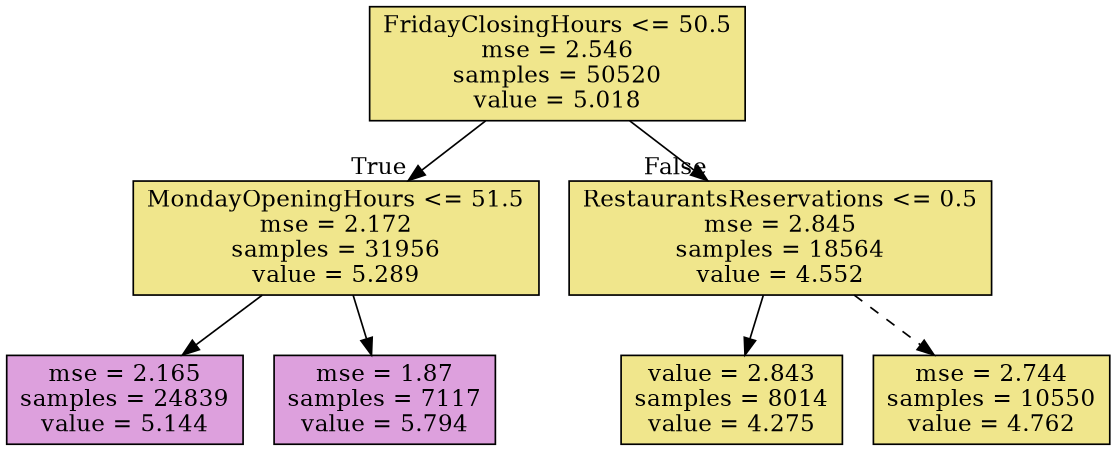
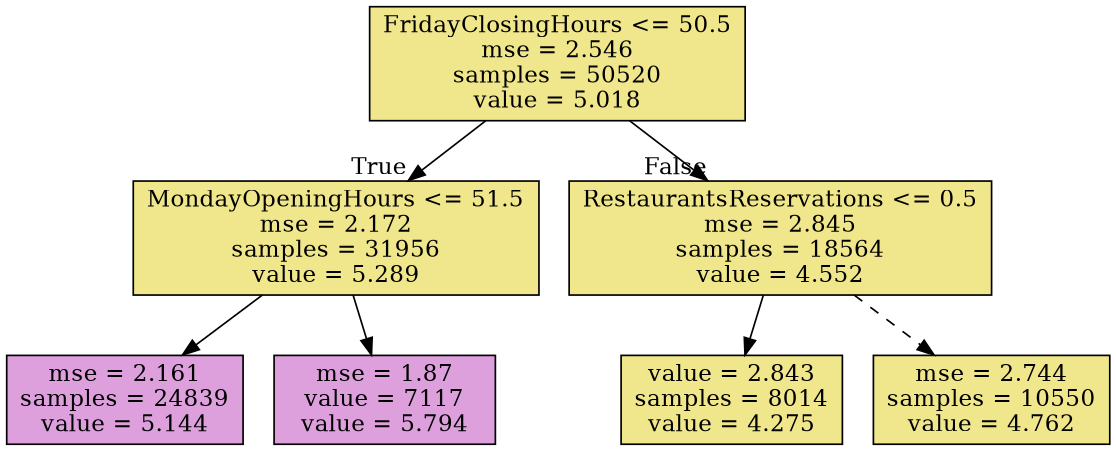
  digraph {
    node [fillcolor=khaki shape=box style=filled]
    edge [style=solid]
    n1 [label="FridayClosingHours <= 50.5\nmse = 2.546\nsamples = 50520\nvalue = 5.018"]
    n2 [label="MondayOpeningHours <= 51.5\nmse = 2.172\nsamples = 31956\nvalue = 5.289"]
    n3 [label="RestaurantsReservations <= 0.5\nmse = 2.845\nsamples = 18564\nvalue = 4.552"]
-   n4 [fillcolor=plum label="mse = 2.165\nsamples = 24839\nvalue = 5.144"]
-   n5 [fillcolor=plum label="mse = 1.87\nsamples = 7117\nvalue = 5.794"]
+   n4 [fillcolor=plum label="mse = 2.161\nsamples = 24839\nvalue = 5.144"]
+   n5 [fillcolor=plum label="mse = 1.87\nvalue = 7117\nvalue = 5.794"]
    n6 [label="value = 2.843\nsamples = 8014\nvalue = 4.275"]
    n7 [label="mse = 2.744\nsamples = 10550\nvalue = 4.762"]
    n1 -> n2 [headlabel=True labelangle=45 labeldistance=2.5]
    n1 -> n3 [headlabel=False labelangle=-45 labeldistance=2.5]
    n2 -> n4
    n2 -> n5
    n3 -> n6
    n3 -> n7 [style=dashed]
  }
